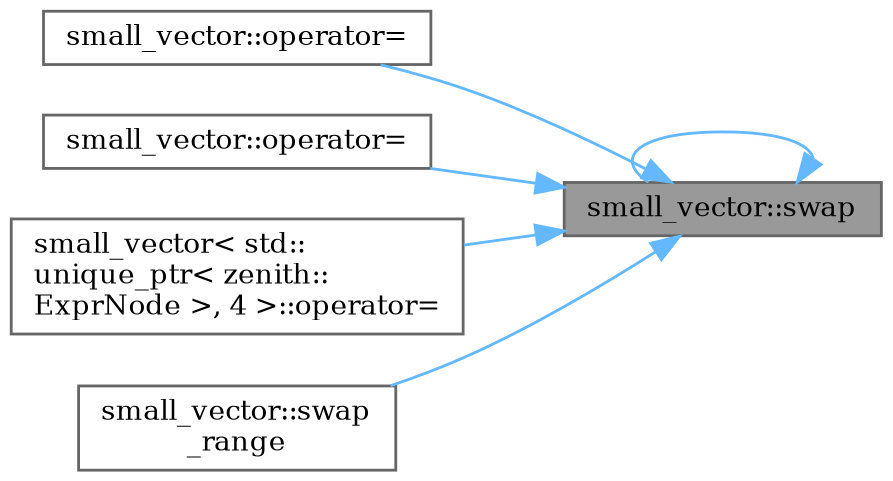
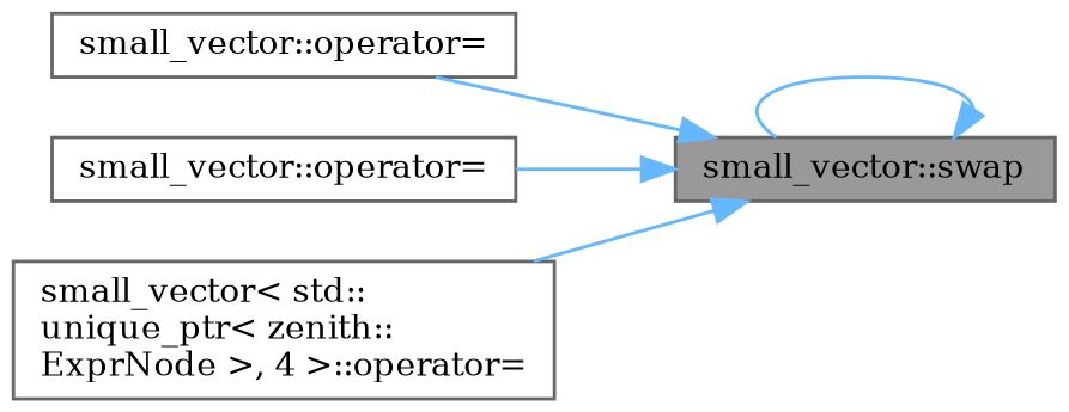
  digraph {
    fontname="DejaVu Serif"
    rankdir=RL
    node [color=grey40 fillcolor=white fontname="DejaVu Serif" fontsize=10 shape=box style=filled]
    edge [color=steelblue1 dir=back fontname="DejaVu Serif" fontsize=10 labelfontname=Helvetica labelfontsize=10 style=solid]
    n1 [color=gray40 fillcolor=grey60 fontcolor=black height=0.2 label="small_vector::swap" width=0.4]
    n2 [height=0.2 label="small_vector::operator=" width=0.4]
    n3 [height=0.2 label="small_vector::operator=" width=0.4]
    n4 [height=0.2 label="small_vector\< std::\lunique_ptr\< zenith::\lExprNode \>, 4 \>::operator=" width=0.4]
-   n5 [height=0.2 label="small_vector::swap\l_range" width=0.4]
    n1 -> n1
    n1 -> n2
    n1 -> n3
    n1 -> n4
-   n1 -> n5
  }
